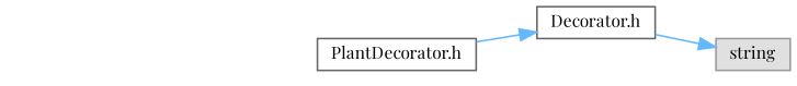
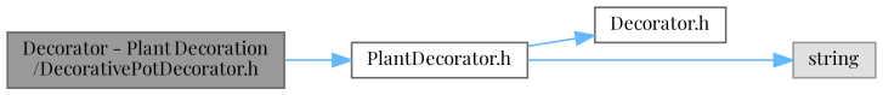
  digraph {
    fontname="Playfair Display"
    rankdir=LR
    node [color=grey40 fillcolor=white fontname="Playfair Display" fontsize=10 shape=box style=filled]
    edge [color=steelblue1 fontname="Playfair Display" fontsize=10 labelfontname=Helvetica labelfontsize=10 style=solid]
+   n1 [color=gray40 fillcolor=grey60 fontcolor=black height=0.2 label="Decorator - Plant Decoration\l/DecorativePotDecorator.h" width=0.4]
    n2 [height=0.2 label="PlantDecorator.h" width=0.4]
    n3 [height=0.2 label="Decorator.h" width=0.4]
    n4 [color=grey60 fillcolor="#E0E0E0" height=0.2 label=string width=0.4]
+   n1 -> n2
    n2 -> n3
-   n3 -> n4
+   n2 -> n4
  }
